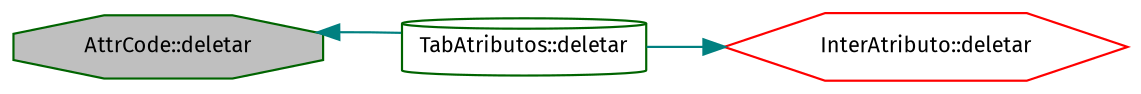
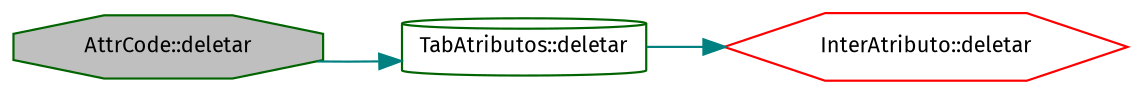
  digraph {
    fontname="Fira Sans"
    rankdir=LR
    node [color=darkgreen fillcolor=white fontname="Fira Sans" fontsize=10 style=filled]
    edge [color=teal fontname="Fira Sans" fontsize=10 labelfontname=Helvetica labelfontsize=10 style=solid]
    n1 [fillcolor=grey75 fontcolor=black height=0.2 label="AttrCode::deletar" shape=octagon width=0.4]
    n2 [height=0.2 label="TabAtributos::deletar" shape=cylinder width=0.4]
    n3 [color=red height=0.2 label="InterAtributo::deletar" shape=hexagon width=0.4]
-   n2 -> n1
+   n1 -> n2
    n2 -> n3
  }
